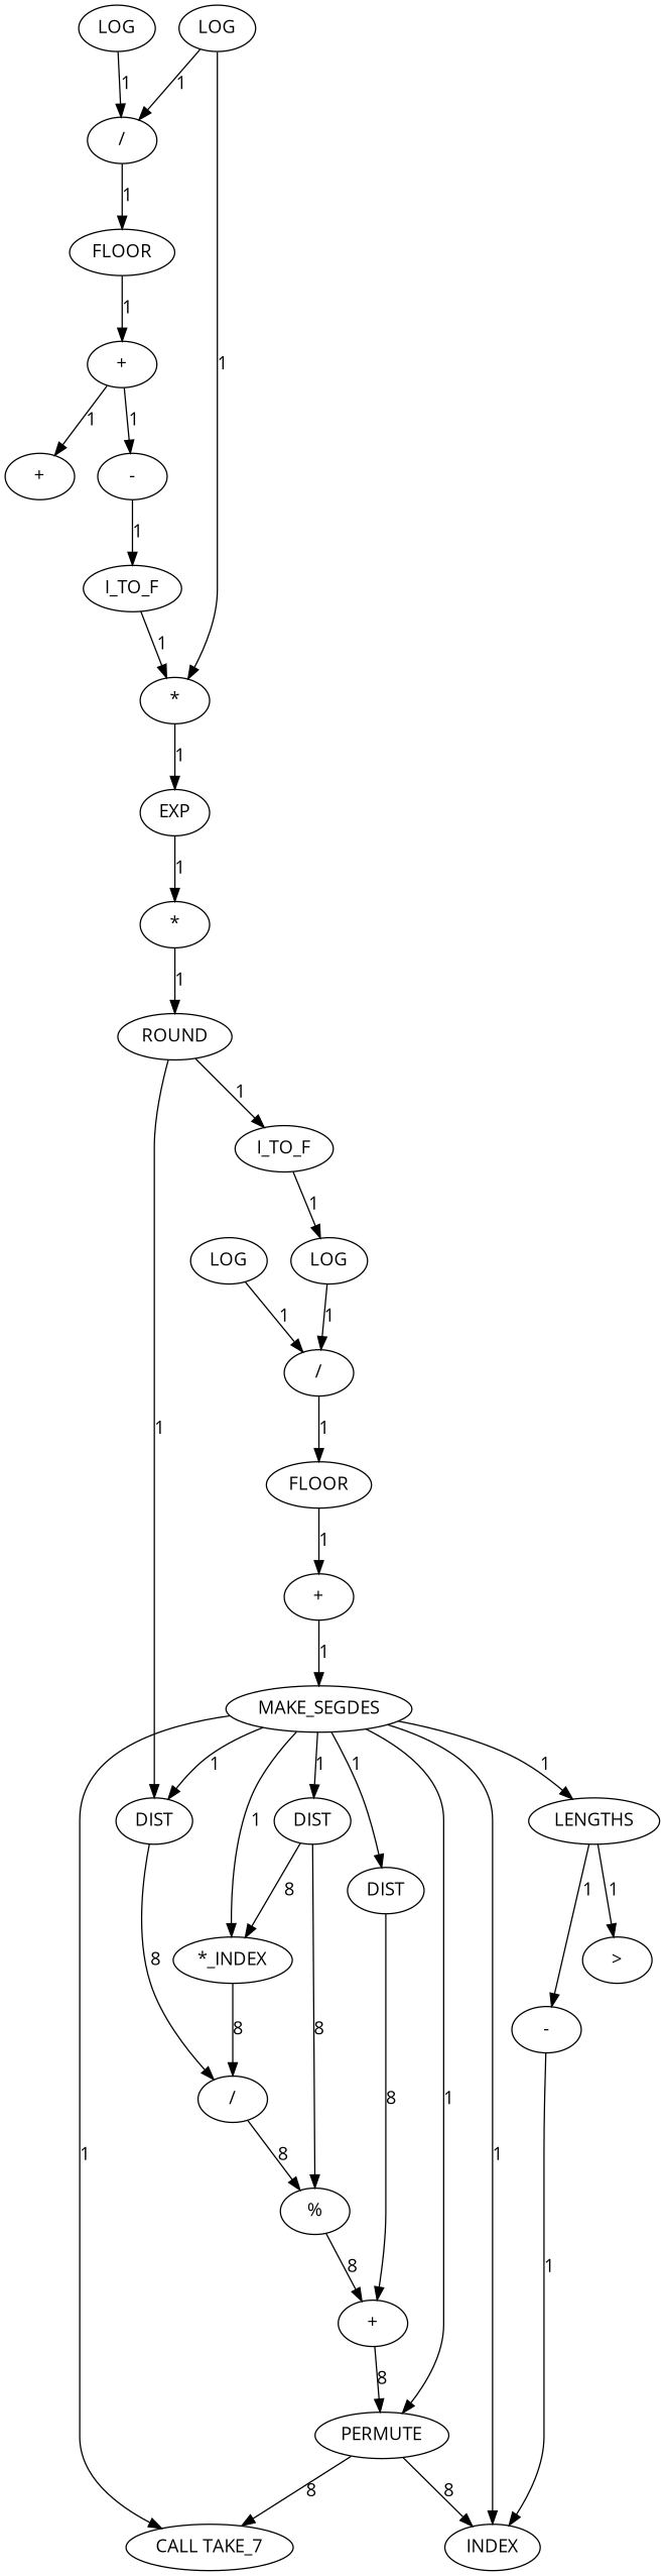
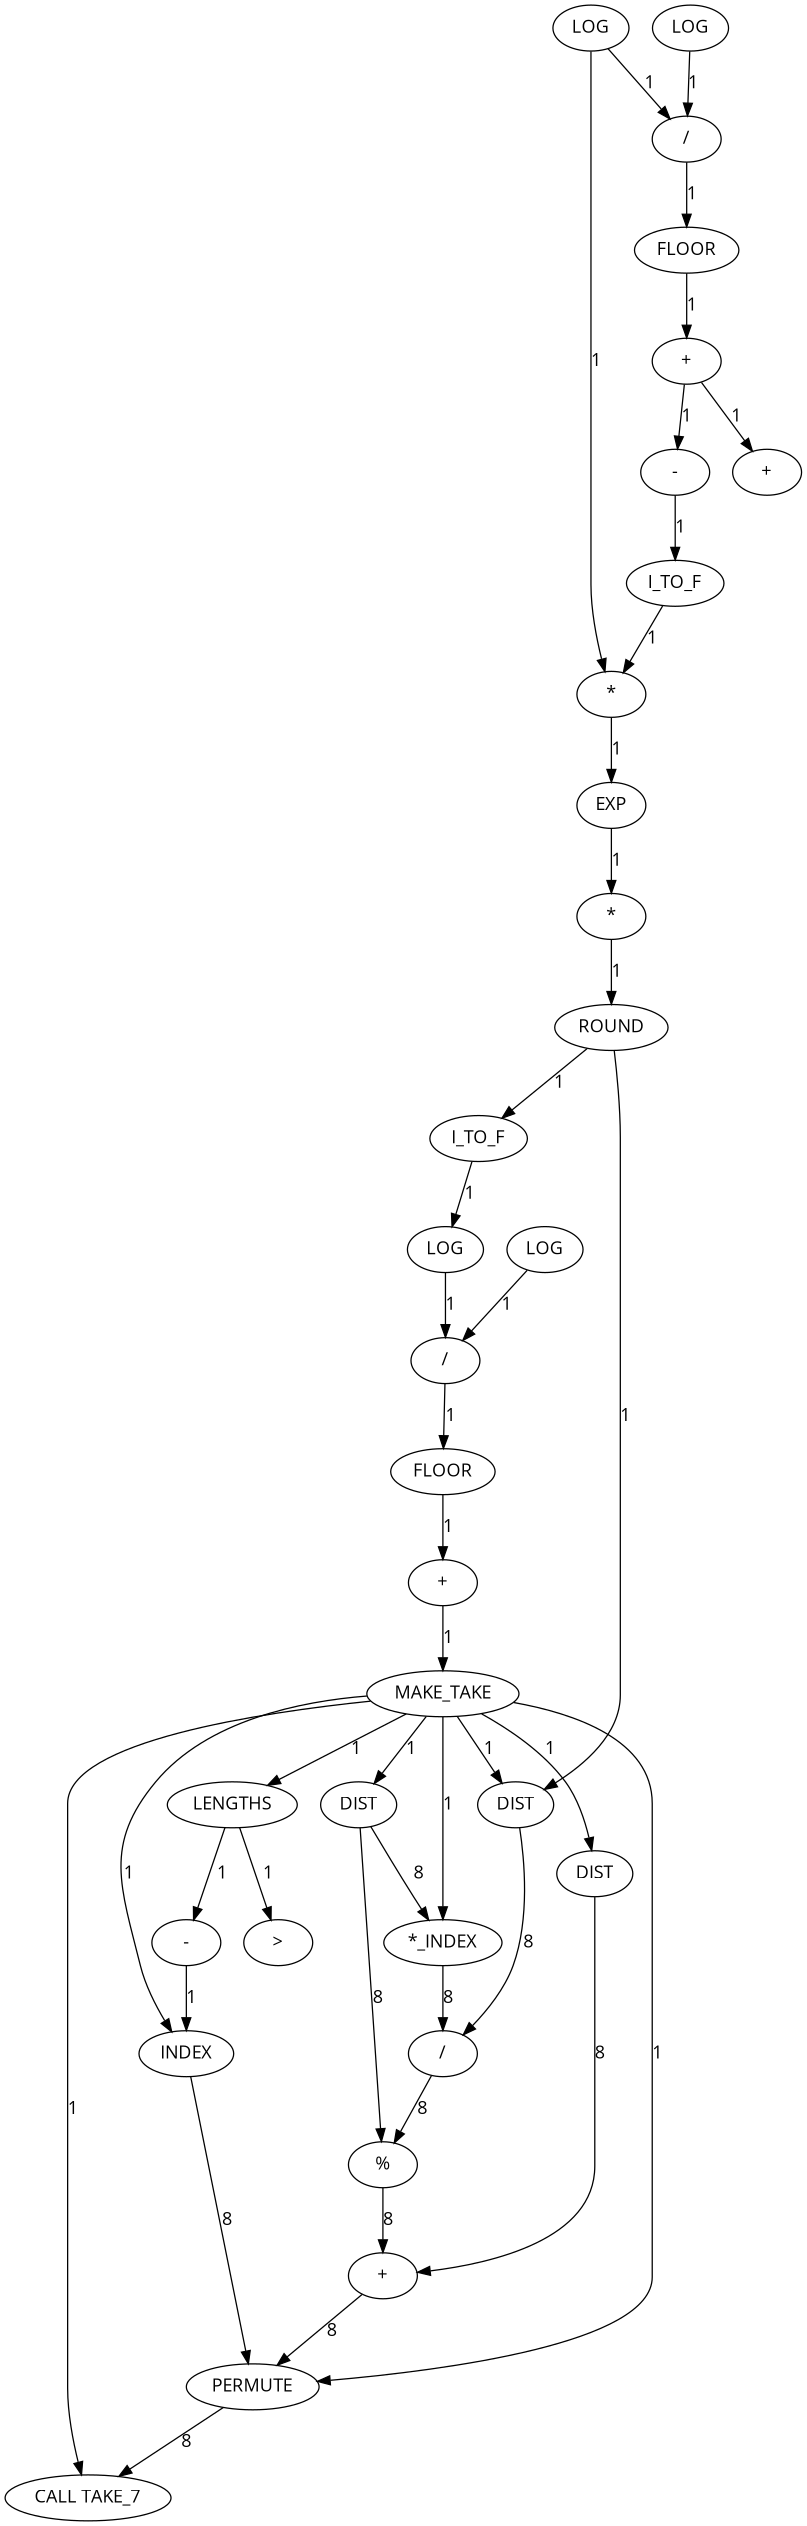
  digraph {
    fontname="Open Sans"
    node [cost=43 fontname="Open Sans"]
    edge [cost=1 fontname="Open Sans"]
    n1 [label=LOG]
    n2 [cost=430 label="/"]
    n3 [cost=1118 label="*"]
    n4 [cost=3096 label=FLOOR]
    n5 [cost=22446 label=EXP]
    n6 [cost=10148 label=LOG]
    n7 [cost=903 label="\>"]
-   n8 [cost=86 label=MAKE_SEGDES]
+   n8 [cost=86 label=MAKE_TAKE]
    n9 [cost=0 label="CALL TAKE_7"]
    n10 [cost=1892 label=PERMUTE]
    n11 [cost=1720 label=INDEX]
    n12 [cost=903 label=DIST]
    n13 [cost=387 label=LENGTHS]
    n14 [cost=1 label=DIST]
    n15 [cost=817 label="*_INDEX"]
    n16 [cost=1 label=DIST]
    n17 [cost=645 label="%"]
    n18 [cost=86 label="-"]
    n19 [cost=559 label="/"]
    n20 [cost=430 label="+"]
    n21 [cost=602 label="+"]
    n22 [cost=0 label="+"]
    n23 [cost=473 label="-"]
    n24 [cost=473 label=I_TO_F]
    n25 [cost=2408 label=I_TO_F]
    n26 [label=LOG]
    n27 [label="/"]
    n28 [cost=559 label=ROUND]
    n29 [label="*"]
    n30 [cost=86 label=FLOOR]
    n31 [cost=86 label="+"]
    n32 [cost=1 label=LOG]
    n1 -> n2 [label=1]
    n1 -> n3 [label=1]
    n2 -> n4 [label=1]
    n3 -> n5 [label=1]
    n4 -> n21 [label=1]
    n5 -> n29 [label=1]
    n6 -> n2 [label=1]
    n8 -> n9 [label=1]
    n8 -> n10 [label=1]
    n8 -> n11 [label=1]
    n8 -> n12 [label=1]
    n8 -> n13 [label=1]
    n8 -> n14 [label=1]
    n8 -> n15 [label=1]
    n8 -> n16 [label=1]
    n10 -> n9 [cost=8 label=8]
-   n10 -> n11 [cost=8 label=8]
+   n11 -> n10 [cost=8 label=8]
    n12 -> n15 [cost=8 label=8]
    n12 -> n17 [cost=8 label=8]
    n13 -> n7 [label=1]
    n13 -> n18 [label=1]
    n14 -> n19 [cost=8 label=8]
    n15 -> n19 [cost=8 label=8]
    n16 -> n20 [cost=8 label=8]
    n17 -> n20 [cost=8 label=8]
    n18 -> n11 [label=1]
    n19 -> n17 [cost=8 label=8]
    n20 -> n10 [cost=8 label=8]
    n21 -> n22 [label=1]
    n21 -> n23 [label=1]
    n23 -> n24 [label=1]
    n24 -> n3 [label=1]
    n25 -> n26 [label=1]
    n26 -> n27 [label=1]
    n27 -> n30 [label=1]
    n28 -> n14 [label=1]
    n28 -> n25 [label=1]
    n29 -> n28 [label=1]
    n30 -> n31 [label=1]
    n31 -> n8 [label=1]
    n32 -> n27 [label=1]
  }
